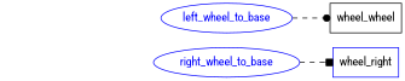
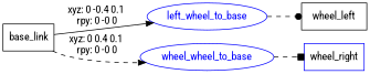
  digraph {
    fontname="Roboto Condensed"
    rankdir=LR
    node [fontname="Roboto Condensed" shape=box color=blue]
    edge [arrowhead=normal fontname="Roboto Condensed" style=dashed]
+   n1 [label=base_link color=""]
    left_wheel_to_base [fontcolor=blue shape=ellipse]
-   right_wheel_to_base [fontcolor=blue shape=ellipse]
-   n4 [label=wheel_wheel color=""]
+   right_wheel_to_base [fontcolor=blue shape=ellipse label=wheel_wheel_to_base]
+   n4 [label=wheel_left color=""]
    n5 [label=wheel_right]
+   n1 -> left_wheel_to_base [label="xyz: 0 -0.4 0.1 \nrpy: 0 -0 0" style=solid]
+   n1 -> right_wheel_to_base [label="xyz: 0 0.4 0.1 \nrpy: 0 -0 0"]
    left_wheel_to_base -> n4 [arrowhead=dot]
    right_wheel_to_base -> n5 [arrowhead=box]
  }
